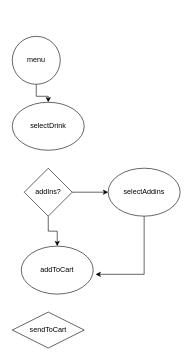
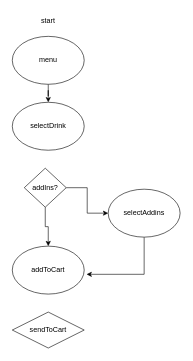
  <mxCell id="0" />
  <mxCell id="1" parent="0" />
+ <mxCell id="2" value="start" style="text;html=1;strokeColor=none;fillColor=none;align=center;verticalAlign=middle;whiteSpace=wrap;rounded=0;" vertex="1" parent="1"><mxGeometry x="50" y="20" width="60" height="30" as="geometry" /></mxCell>
  <mxCell id="3" value="" style="edgeStyle=orthogonalEdgeStyle;rounded=0;orthogonalLoop=1;jettySize=auto;html=1;" edge="1" parent="1" source="4" target="5"><mxGeometry relative="1" as="geometry" /></mxCell>
- <mxCell id="4" value="menu" style="ellipse;whiteSpace=wrap;html=1;" vertex="1" parent="1"><mxGeometry x="20" y="60" width="80" height="80" as="geometry" /></mxCell>
+ <mxCell id="4" value="menu" style="ellipse;whiteSpace=wrap;html=1;" vertex="1" parent="1"><mxGeometry x="20" y="60" width="120" height="80" as="geometry" /></mxCell>
  <mxCell id="5" value="selectDrink" style="ellipse;whiteSpace=wrap;html=1;" vertex="1" parent="1"><mxGeometry x="20" y="170" width="120" height="80" as="geometry" /></mxCell>
  <mxCell id="6" style="edgeStyle=orthogonalEdgeStyle;rounded=0;orthogonalLoop=1;jettySize=auto;html=1;entryX=1.033;entryY=0.588;entryDx=0;entryDy=0;entryPerimeter=0;" edge="1" parent="1" source="7" target="8"><mxGeometry relative="1" as="geometry"><Array as="points"><mxPoint x="240" y="457" /></Array></mxGeometry></mxCell>
- <mxCell id="7" value="selectAddins" style="ellipse;whiteSpace=wrap;html=1;" vertex="1" parent="1"><mxGeometry x="180" y="280" width="120" height="80" as="geometry" /></mxCell>
- <mxCell id="8" value="addToCart" style="ellipse;whiteSpace=wrap;html=1;" vertex="1" parent="1"><mxGeometry x="35" y="410" width="120" height="80" as="geometry" /></mxCell>
+ <mxCell id="7" value="selectAddins" style="ellipse;whiteSpace=wrap;html=1;" vertex="1" parent="1"><mxGeometry x="180" y="315" width="120" height="80" as="geometry" /></mxCell>
+ <mxCell id="8" value="addToCart" style="ellipse;whiteSpace=wrap;html=1;" vertex="1" parent="1"><mxGeometry x="20" y="410" width="120" height="80" as="geometry" /></mxCell>
  <mxCell id="9" value="" style="edgeStyle=orthogonalEdgeStyle;rounded=0;orthogonalLoop=1;jettySize=auto;html=1;" edge="1" parent="1" source="11" target="7"><mxGeometry relative="1" as="geometry" /></mxCell>
  <mxCell id="10" value="" style="edgeStyle=orthogonalEdgeStyle;rounded=0;orthogonalLoop=1;jettySize=auto;html=1;" edge="1" parent="1" source="11" target="8"><mxGeometry relative="1" as="geometry" /></mxCell>
- <mxCell id="11" value="addIns?" style="rhombus;whiteSpace=wrap;html=1;" vertex="1" parent="1"><mxGeometry x="40" y="280" width="80" height="80" as="geometry" /></mxCell>
+ <mxCell id="11" value="addIns?" style="rhombus;whiteSpace=wrap;html=1;" vertex="1" parent="1"><mxGeometry x="40" y="280" width="70" height="65" as="geometry" /></mxCell>
  <mxCell id="12" value="sendToCart" style="rhombus;whiteSpace=wrap;html=1;" vertex="1" parent="1"><mxGeometry x="20" y="520" width="120" height="60" as="geometry" /></mxCell>
